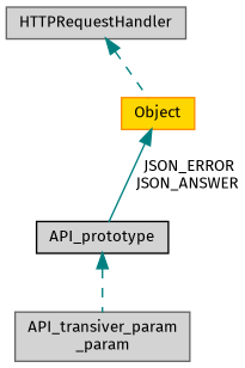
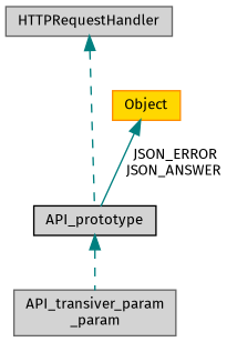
  digraph {
    fontname="Fira Sans"
    node [color=gray40 fillcolor=lightgrey fontname="Fira Sans" fontsize=10 shape=record style=filled]
    edge [color=teal dir=back fontname="Fira Sans" fontsize=10 labelfontname=Helvetica labelfontsize=10 style=dashed]
    n1 [fontcolor=black height=0.2 label="API_transiver_param\l_param" width=0.4]
    n2 [color=black height=0.2 label=API_prototype width=0.4]
    n3 [height=0.2 label=HTTPRequestHandler width=0.4]
    n4 [color=darkorange fillcolor=gold height=0.2 label=Object width=0.4]
    n2 -> n1
-   n3 -> n4
+   n3 -> n2
    n4 -> n2 [label=" JSON_ERROR\nJSON_ANSWER" style=solid]
  }
